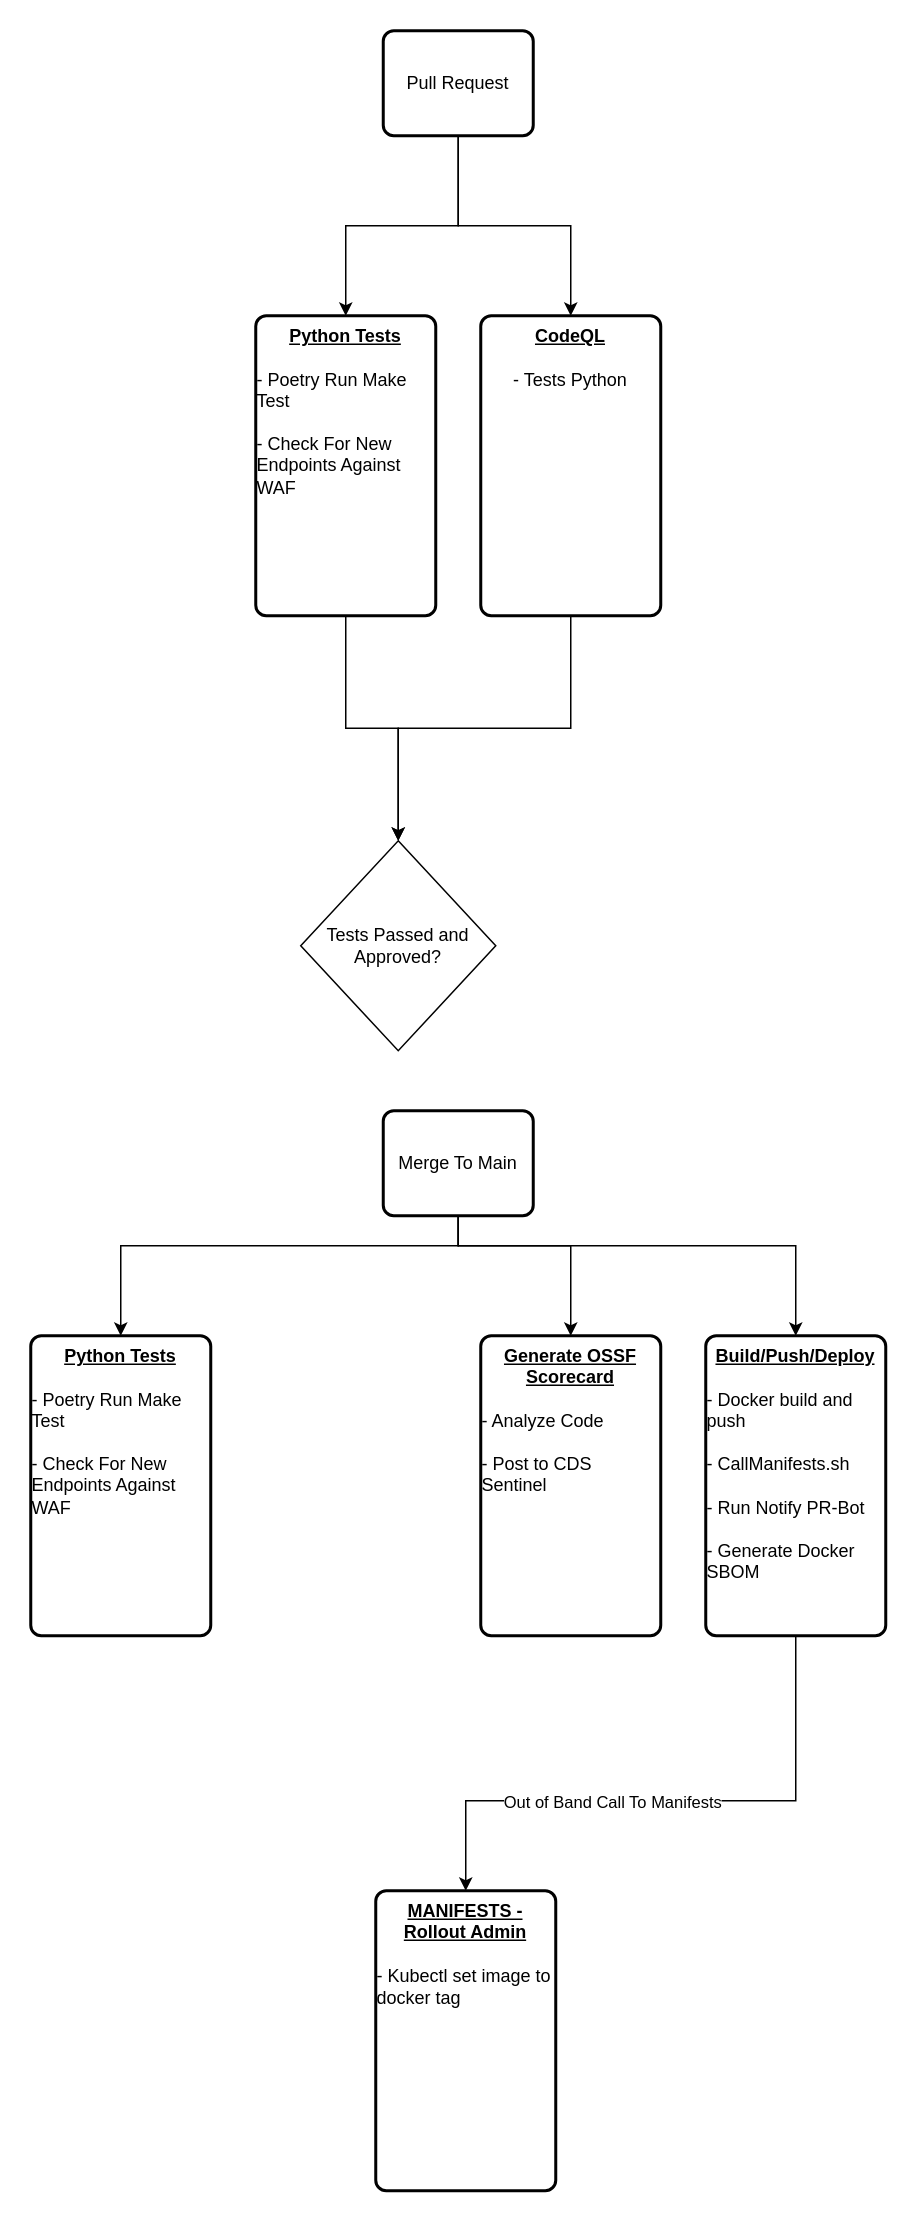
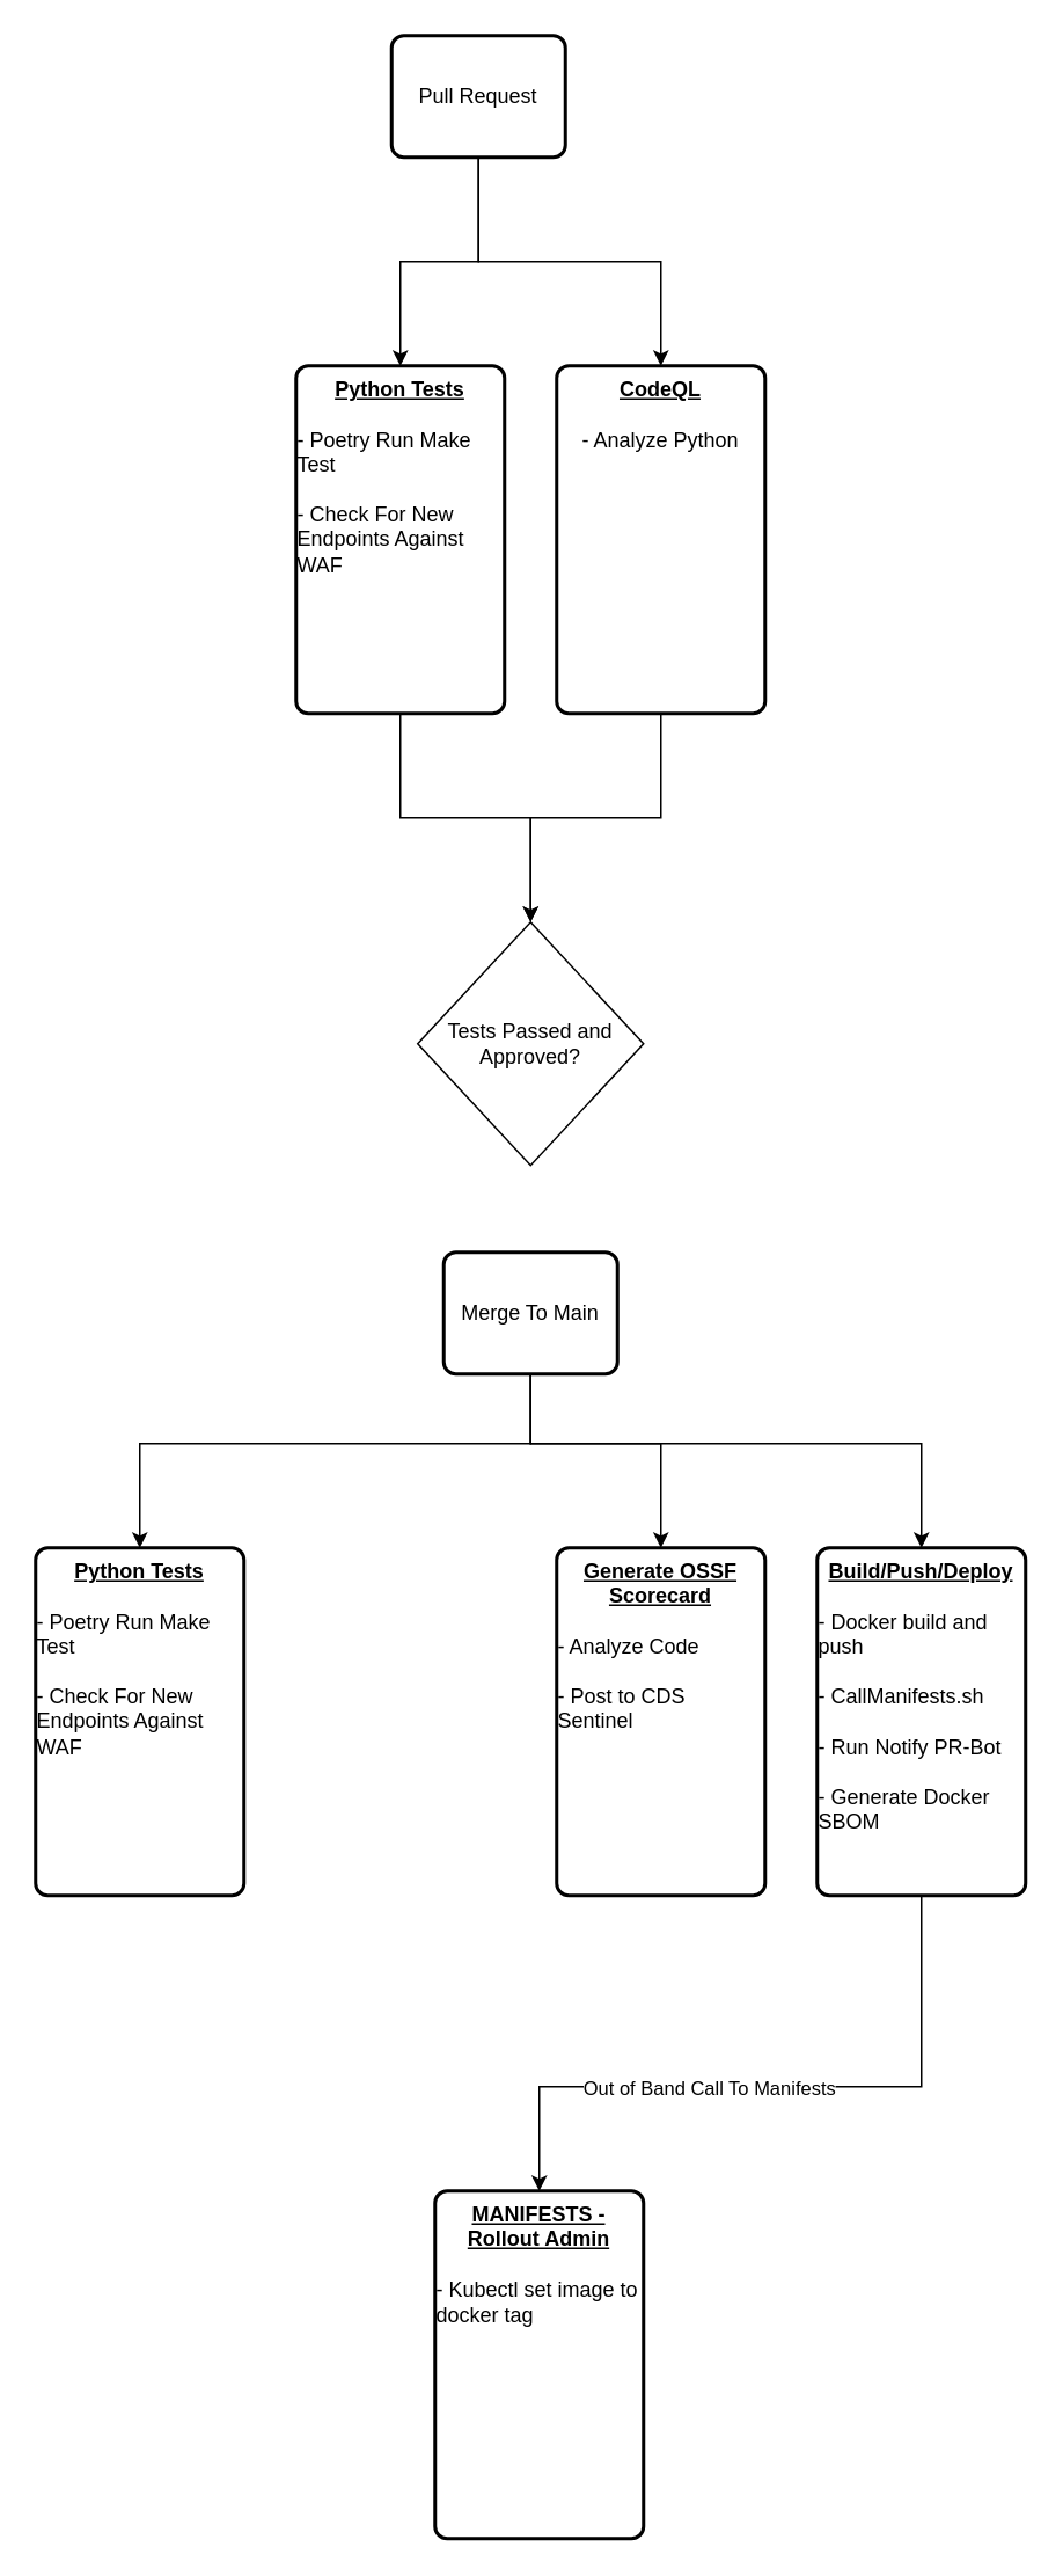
  <mxCell id="0" />
  <mxCell id="1" parent="0" />
  <mxCell id="2" style="edgeStyle=orthogonalEdgeStyle;rounded=0;orthogonalLoop=1;jettySize=auto;html=1;entryX=0.5;entryY=0;entryDx=0;entryDy=0;" edge="1" parent="1" source="4" target="6"><mxGeometry relative="1" as="geometry" /></mxCell>
  <mxCell id="3" style="edgeStyle=orthogonalEdgeStyle;rounded=0;orthogonalLoop=1;jettySize=auto;html=1;" edge="1" parent="1" source="4" target="8"><mxGeometry relative="1" as="geometry" /></mxCell>
- <mxCell id="4" value="Pull Request" style="rounded=1;whiteSpace=wrap;html=1;absoluteArcSize=1;arcSize=14;strokeWidth=2;" vertex="1" parent="1"><mxGeometry x="255" y="20" width="100" height="70" as="geometry" /></mxCell>
+ <mxCell id="4" value="Pull Request" style="rounded=1;whiteSpace=wrap;html=1;absoluteArcSize=1;arcSize=14;strokeWidth=2;" vertex="1" parent="1"><mxGeometry x="225" y="20" width="100" height="70" as="geometry" /></mxCell>
  <mxCell id="5" style="edgeStyle=orthogonalEdgeStyle;rounded=0;orthogonalLoop=1;jettySize=auto;html=1;entryX=0.5;entryY=0;entryDx=0;entryDy=0;" edge="1" parent="1" source="6" target="14"><mxGeometry relative="1" as="geometry" /></mxCell>
  <mxCell id="6" value="&lt;div&gt;&lt;b&gt;&lt;u&gt;Python Tests&lt;/u&gt;&lt;/b&gt;&lt;/div&gt;&lt;div style=&quot;text-align: left;&quot;&gt;&lt;br&gt;&lt;/div&gt;&lt;div style=&quot;text-align: left;&quot;&gt;- Poetry Run Make Test&lt;/div&gt;&lt;div style=&quot;text-align: left;&quot;&gt;&lt;br&gt;&lt;/div&gt;&lt;div style=&quot;text-align: left;&quot;&gt;- Check For New Endpoints Against WAF&lt;/div&gt;" style="rounded=1;whiteSpace=wrap;html=1;absoluteArcSize=1;arcSize=14;strokeWidth=2;verticalAlign=top;" vertex="1" parent="1"><mxGeometry x="170" y="210" width="120" height="200" as="geometry" /></mxCell>
  <mxCell id="7" style="edgeStyle=orthogonalEdgeStyle;rounded=0;orthogonalLoop=1;jettySize=auto;html=1;entryX=0.5;entryY=0;entryDx=0;entryDy=0;" edge="1" parent="1" source="8" target="14"><mxGeometry relative="1" as="geometry" /></mxCell>
- <mxCell id="8" value="&lt;div&gt;&lt;b&gt;&lt;u&gt;CodeQL&lt;/u&gt;&lt;/b&gt;&lt;/div&gt;&lt;div&gt;&lt;br&gt;&lt;/div&gt;&lt;div style=&quot;text-align: left;&quot;&gt;&lt;span style=&quot;background-color: initial;&quot;&gt;- Tests Python&lt;/span&gt;&lt;br&gt;&lt;/div&gt;&lt;div style=&quot;text-align: left;&quot;&gt;&lt;br&gt;&lt;/div&gt;" style="rounded=1;whiteSpace=wrap;html=1;absoluteArcSize=1;arcSize=14;strokeWidth=2;verticalAlign=top;" vertex="1" parent="1"><mxGeometry x="320" y="210" width="120" height="200" as="geometry" /></mxCell>
+ <mxCell id="8" value="&lt;div&gt;&lt;b&gt;&lt;u&gt;CodeQL&lt;/u&gt;&lt;/b&gt;&lt;/div&gt;&lt;div&gt;&lt;br&gt;&lt;/div&gt;&lt;div style=&quot;text-align: left;&quot;&gt;&lt;span style=&quot;background-color: initial;&quot;&gt;- Analyze Python&lt;/span&gt;&lt;br&gt;&lt;/div&gt;&lt;div style=&quot;text-align: left;&quot;&gt;&lt;br&gt;&lt;/div&gt;" style="rounded=1;whiteSpace=wrap;html=1;absoluteArcSize=1;arcSize=14;strokeWidth=2;verticalAlign=top;" vertex="1" parent="1"><mxGeometry x="320" y="210" width="120" height="200" as="geometry" /></mxCell>
  <mxCell id="9" style="edgeStyle=orthogonalEdgeStyle;rounded=0;orthogonalLoop=1;jettySize=auto;html=1;entryX=0.5;entryY=0;entryDx=0;entryDy=0;exitX=0.5;exitY=1;exitDx=0;exitDy=0;" edge="1" parent="1" source="11" target="13"><mxGeometry relative="1" as="geometry"><Array as="points"><mxPoint x="530" y="1200" /><mxPoint x="310" y="1200" /></Array></mxGeometry></mxCell>
  <mxCell id="10" value="Out of Band Call To Manifests" style="edgeLabel;html=1;align=center;verticalAlign=middle;resizable=0;points=[];" vertex="1" connectable="0" parent="9"><mxGeometry x="0.196" relative="1" as="geometry"><mxPoint as="offset" /></mxGeometry></mxCell>
  <mxCell id="11" value="&lt;div&gt;&lt;b&gt;&lt;u&gt;Build/Push/Deploy&lt;/u&gt;&lt;/b&gt;&lt;/div&gt;&lt;div&gt;&lt;b&gt;&lt;u&gt;&lt;br&gt;&lt;/u&gt;&lt;/b&gt;&lt;/div&gt;&lt;div style=&quot;text-align: left;&quot;&gt;- Docker build and push&lt;/div&gt;&lt;div style=&quot;text-align: left;&quot;&gt;&lt;br&gt;&lt;/div&gt;&lt;div style=&quot;text-align: left;&quot;&gt;- CallManifests.sh&lt;/div&gt;&lt;div style=&quot;text-align: left;&quot;&gt;&lt;br&gt;&lt;/div&gt;&lt;div style=&quot;text-align: left;&quot;&gt;- Run Notify PR-Bot&lt;/div&gt;&lt;div style=&quot;text-align: left;&quot;&gt;&lt;br&gt;&lt;/div&gt;&lt;div style=&quot;text-align: left;&quot;&gt;- Generate Docker SBOM&lt;/div&gt;" style="rounded=1;whiteSpace=wrap;html=1;absoluteArcSize=1;arcSize=14;strokeWidth=2;verticalAlign=top;" vertex="1" parent="1"><mxGeometry x="470" y="890" width="120" height="200" as="geometry" /></mxCell>
  <mxCell id="12" value="&lt;div&gt;&lt;b&gt;&lt;u&gt;Generate OSSF Scorecard&lt;/u&gt;&lt;/b&gt;&lt;/div&gt;&lt;div&gt;&lt;br&gt;&lt;/div&gt;&lt;div style=&quot;text-align: left;&quot;&gt;- Analyze Code&lt;/div&gt;&lt;div style=&quot;text-align: left;&quot;&gt;&lt;br&gt;&lt;/div&gt;&lt;div style=&quot;text-align: left;&quot;&gt;- Post to CDS Sentinel&lt;span style=&quot;color: rgba(0, 0, 0, 0); font-family: monospace; font-size: 0px; text-wrap: nowrap; background-color: initial;&quot;&gt;%3CmxGraphModel%3E%3Croot%3E%3CmxCell%20id%3D%220%22%2F%3E%3CmxCell%20id%3D%221%22%20parent%3D%220%22%2F%3E%3CmxCell%20id%3D%222%22%20value%3D%22%26lt%3Bdiv%26gt%3B%26lt%3Bb%26gt%3B%26lt%3Bu%26gt%3BCodeQL%26lt%3B%2Fu%26gt%3B%26lt%3B%2Fb%26gt%3B%26lt%3B%2Fdiv%26gt%3B%26lt%3Bdiv%26gt%3B%26lt%3Bbr%26gt%3B%26lt%3B%2Fdiv%26gt%3B%26lt%3Bdiv%20style%3D%26quot%3Btext-align%3A%20left%3B%26quot%3B%26gt%3B-%20Analyze%20Javascript%26lt%3B%2Fdiv%26gt%3B%26lt%3Bdiv%20style%3D%26quot%3Btext-align%3A%20left%3B%26quot%3B%26gt%3B%26lt%3Bbr%26gt%3B%26lt%3B%2Fdiv%26gt%3B%26lt%3Bdiv%20style%3D%26quot%3Btext-align%3A%20left%3B%26quot%3B%26gt%3B-%20Analyze%20Python%26lt%3B%2Fdiv%26gt%3B%26lt%3Bdiv%20style%3D%26quot%3Btext-align%3A%20left%3B%26quot%3B%26gt%3B%26lt%3Bbr%26gt%3B%26lt%3B%2Fdiv%26gt%3B%22%20style%3D%22rounded%3D1%3BwhiteSpace%3Dwrap%3Bhtml%3D1%3BabsoluteArcSize%3D1%3BarcSize%3D14%3BstrokeWidth%3D2%3BverticalAlign%3Dtop%3B%22%20vertex%3D%221%22%20parent%3D%221%22%3E%3CmxGeometry%20x%3D%22130%22%20y%3D%22710%22%20width%3D%22120%22%20height%3D%22200%22%20as%3D%22geometry%22%2F%3E%3C%2FmxCell%3E%3C%2Froot%3E%3C%2FmxGraphModel%3E&lt;/span&gt;&lt;/div&gt;&lt;div style=&quot;text-align: left;&quot;&gt;&lt;br&gt;&lt;/div&gt;" style="rounded=1;whiteSpace=wrap;html=1;absoluteArcSize=1;arcSize=14;strokeWidth=2;verticalAlign=top;" vertex="1" parent="1"><mxGeometry x="320" y="890" width="120" height="200" as="geometry" /></mxCell>
  <mxCell id="13" value="&lt;div&gt;&lt;b&gt;&lt;u&gt;MANIFESTS - Rollout Admin&lt;/u&gt;&lt;/b&gt;&lt;/div&gt;&lt;div&gt;&lt;b&gt;&lt;u&gt;&lt;br&gt;&lt;/u&gt;&lt;/b&gt;&lt;/div&gt;&lt;div style=&quot;text-align: left;&quot;&gt;- Kubectl set image to docker tag&lt;/div&gt;" style="rounded=1;whiteSpace=wrap;html=1;absoluteArcSize=1;arcSize=14;strokeWidth=2;verticalAlign=top;" vertex="1" parent="1"><mxGeometry x="250" y="1260" width="120" height="200" as="geometry" /></mxCell>
- <mxCell id="14" value="Tests Passed and Approved?" style="shape=rhombus;html=1;dashed=0;whiteSpace=wrap;perimeter=rhombusPerimeter;" vertex="1" parent="1"><mxGeometry x="200" y="560" width="130" height="140" as="geometry" /></mxCell>
+ <mxCell id="14" value="Tests Passed and Approved?" style="shape=rhombus;html=1;dashed=0;whiteSpace=wrap;perimeter=rhombusPerimeter;" vertex="1" parent="1"><mxGeometry x="240" y="530" width="130" height="140" as="geometry" /></mxCell>
  <mxCell id="15" style="edgeStyle=orthogonalEdgeStyle;rounded=0;orthogonalLoop=1;jettySize=auto;html=1;" edge="1" parent="1" source="18" target="19"><mxGeometry relative="1" as="geometry"><Array as="points"><mxPoint x="305" y="830" /><mxPoint x="80" y="830" /></Array></mxGeometry></mxCell>
  <mxCell id="16" style="edgeStyle=orthogonalEdgeStyle;rounded=0;orthogonalLoop=1;jettySize=auto;html=1;entryX=0.5;entryY=0;entryDx=0;entryDy=0;" edge="1" parent="1" source="18" target="12"><mxGeometry relative="1" as="geometry"><Array as="points"><mxPoint x="305" y="830" /><mxPoint x="380" y="830" /></Array></mxGeometry></mxCell>
  <mxCell id="17" style="edgeStyle=orthogonalEdgeStyle;rounded=0;orthogonalLoop=1;jettySize=auto;html=1;entryX=0.5;entryY=0;entryDx=0;entryDy=0;" edge="1" parent="1" source="18" target="11"><mxGeometry relative="1" as="geometry"><Array as="points"><mxPoint x="305" y="830" /><mxPoint x="530" y="830" /></Array></mxGeometry></mxCell>
- <mxCell id="18" value="Merge To Main" style="rounded=1;whiteSpace=wrap;html=1;absoluteArcSize=1;arcSize=14;strokeWidth=2;" vertex="1" parent="1"><mxGeometry x="255" y="740" width="100" height="70" as="geometry" /></mxCell>
+ <mxCell id="18" value="Merge To Main" style="rounded=1;whiteSpace=wrap;html=1;absoluteArcSize=1;arcSize=14;strokeWidth=2;" vertex="1" parent="1"><mxGeometry x="255" y="720" width="100" height="70" as="geometry" /></mxCell>
  <mxCell id="19" value="&lt;div&gt;&lt;b&gt;&lt;u&gt;Python Tests&lt;/u&gt;&lt;/b&gt;&lt;/div&gt;&lt;div style=&quot;text-align: left;&quot;&gt;&lt;br&gt;&lt;/div&gt;&lt;div style=&quot;text-align: left;&quot;&gt;- Poetry Run Make Test&lt;/div&gt;&lt;div style=&quot;text-align: left;&quot;&gt;&lt;br&gt;&lt;/div&gt;&lt;div style=&quot;text-align: left;&quot;&gt;- Check For New Endpoints Against WAF&lt;/div&gt;" style="rounded=1;whiteSpace=wrap;html=1;absoluteArcSize=1;arcSize=14;strokeWidth=2;verticalAlign=top;" vertex="1" parent="1"><mxGeometry x="20" y="890" width="120" height="200" as="geometry" /></mxCell>
